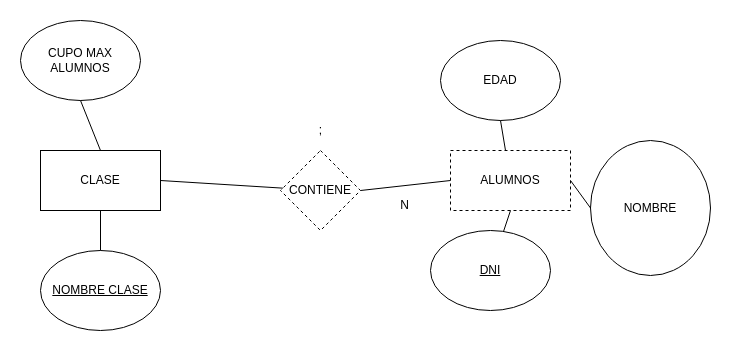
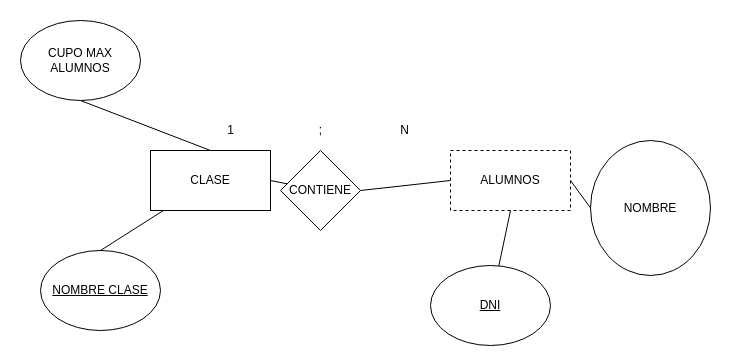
  <mxCell id="0" />
  <mxCell id="1" parent="0" />
- <mxCell id="2" value="CLASE" style="rounded=0;whiteSpace=wrap;html=1;" vertex="1" parent="1"><mxGeometry x="40" y="150" width="120" height="60" as="geometry" /></mxCell>
+ <mxCell id="2" value="CLASE" style="rounded=0;whiteSpace=wrap;html=1;" vertex="1" parent="1"><mxGeometry x="150" y="150" width="120" height="60" as="geometry" /></mxCell>
  <mxCell id="3" value="ALUMNOS" style="rounded=0;whiteSpace=wrap;html=1;dashed=1;" vertex="1" parent="1"><mxGeometry x="450" y="150" width="120" height="60" as="geometry" /></mxCell>
- <mxCell id="4" value="CONTIENE" style="rhombus;whiteSpace=wrap;html=1;dashed=1;" vertex="1" parent="1"><mxGeometry x="280" y="150" width="80" height="80" as="geometry" /></mxCell>
- <mxCell id="5" value="EDAD" style="ellipse;whiteSpace=wrap;html=1;" vertex="1" parent="1"><mxGeometry x="440" y="40" width="120" height="80" as="geometry" /></mxCell>
+ <mxCell id="4" value="CONTIENE" style="rhombus;whiteSpace=wrap;html=1;" vertex="1" parent="1"><mxGeometry x="280" y="150" width="80" height="80" as="geometry" /></mxCell>
  <mxCell id="6" value="NOMBRE" style="ellipse;whiteSpace=wrap;html=1;" vertex="1" parent="1"><mxGeometry x="590" y="140" width="120" height="135" as="geometry" /></mxCell>
- <mxCell id="7" value="&lt;u&gt;DNI&lt;/u&gt;" style="ellipse;whiteSpace=wrap;html=1;" vertex="1" parent="1"><mxGeometry x="430" y="230" width="120" height="80" as="geometry" /></mxCell>
+ <mxCell id="7" value="&lt;u&gt;DNI&lt;/u&gt;" style="ellipse;whiteSpace=wrap;html=1;" vertex="1" parent="1"><mxGeometry x="430" y="265" width="120" height="80" as="geometry" /></mxCell>
  <mxCell id="8" value="" style="endArrow=none;html=1;entryX=0.5;entryY=1;entryDx=0;entryDy=0;" edge="1" parent="1" source="7" target="3"><mxGeometry width="50" height="50" relative="1" as="geometry"><mxPoint x="350" y="240" as="sourcePoint" /><mxPoint x="400" y="190" as="targetPoint" /></mxGeometry></mxCell>
  <mxCell id="9" value="" style="endArrow=none;html=1;entryX=0;entryY=0.5;entryDx=0;entryDy=0;exitX=1;exitY=0.5;exitDx=0;exitDy=0;" edge="1" parent="1" source="3" target="6"><mxGeometry width="50" height="50" relative="1" as="geometry"><mxPoint x="350" y="240" as="sourcePoint" /><mxPoint x="400" y="190" as="targetPoint" /></mxGeometry></mxCell>
- <mxCell id="10" value="" style="endArrow=none;html=1;entryX=0.5;entryY=1;entryDx=0;entryDy=0;" edge="1" parent="1" source="3" target="5"><mxGeometry width="50" height="50" relative="1" as="geometry"><mxPoint x="350" y="240" as="sourcePoint" /><mxPoint x="400" y="190" as="targetPoint" /></mxGeometry></mxCell>
  <mxCell id="11" value="" style="endArrow=none;html=1;exitX=1;exitY=0.5;exitDx=0;exitDy=0;entryX=0;entryY=0.5;entryDx=0;entryDy=0;" edge="1" parent="1" source="4" target="3"><mxGeometry width="50" height="50" relative="1" as="geometry"><mxPoint x="350" y="240" as="sourcePoint" /><mxPoint x="400" y="190" as="targetPoint" /></mxGeometry></mxCell>
  <mxCell id="12" value="" style="endArrow=none;html=1;entryX=1;entryY=0.5;entryDx=0;entryDy=0;" edge="1" parent="1" source="4" target="2"><mxGeometry width="50" height="50" relative="1" as="geometry"><mxPoint x="350" y="160" as="sourcePoint" /><mxPoint x="400" y="110" as="targetPoint" /></mxGeometry></mxCell>
  <mxCell id="13" value="CUPO MAX ALUMNOS" style="ellipse;whiteSpace=wrap;html=1;" vertex="1" parent="1"><mxGeometry x="20" width="120" height="80" as="geometry" y="20" /></mxCell>
  <mxCell id="14" value="&lt;p&gt;&lt;u&gt;NOMBRE CLASE&lt;/u&gt;&lt;/p&gt;" style="ellipse;whiteSpace=wrap;html=1;" vertex="1" parent="1"><mxGeometry x="40" y="250" width="120" height="80" as="geometry" /></mxCell>
  <mxCell id="15" value="" style="endArrow=none;html=1;exitX=0.5;exitY=0;exitDx=0;exitDy=0;" edge="1" parent="1" source="14" target="2"><mxGeometry width="50" height="50" relative="1" as="geometry"><mxPoint x="200" y="240" as="sourcePoint" /><mxPoint x="250" y="190" as="targetPoint" /></mxGeometry></mxCell>
  <mxCell id="16" value="" style="endArrow=none;html=1;exitX=0.5;exitY=0;exitDx=0;exitDy=0;entryX=0.5;entryY=1;entryDx=0;entryDy=0;" edge="1" parent="1" source="2" target="13"><mxGeometry width="50" height="50" relative="1" as="geometry"><mxPoint x="200" y="70" as="sourcePoint" /><mxPoint x="250" as="targetPoint" y="20" /></mxGeometry></mxCell>
- <mxCell id="18" value="N" style="text;html=1;align=center;verticalAlign=middle;resizable=0;points=[];autosize=1;strokeColor=none;fillColor=none;" vertex="1" parent="1"><mxGeometry x="394" y="195" width="20" height="20" as="geometry" /></mxCell>
+ <mxCell id="17" value="1" style="text;html=1;align=center;verticalAlign=middle;resizable=0;points=[];autosize=1;strokeColor=none;fillColor=none;" vertex="1" parent="1"><mxGeometry x="220" y="120" width="20" height="20" as="geometry" /></mxCell>
+ <mxCell id="18" value="N" style="text;html=1;align=center;verticalAlign=middle;resizable=0;points=[];autosize=1;strokeColor=none;fillColor=none;" vertex="1" parent="1"><mxGeometry x="394" y="120" width="20" height="20" as="geometry" /></mxCell>
  <mxCell id="19" value=";" style="text;html=1;align=center;verticalAlign=middle;resizable=0;points=[];autosize=1;strokeColor=none;fillColor=none;" vertex="1" parent="1"><mxGeometry x="310" y="120" width="20" height="20" as="geometry" /></mxCell>
